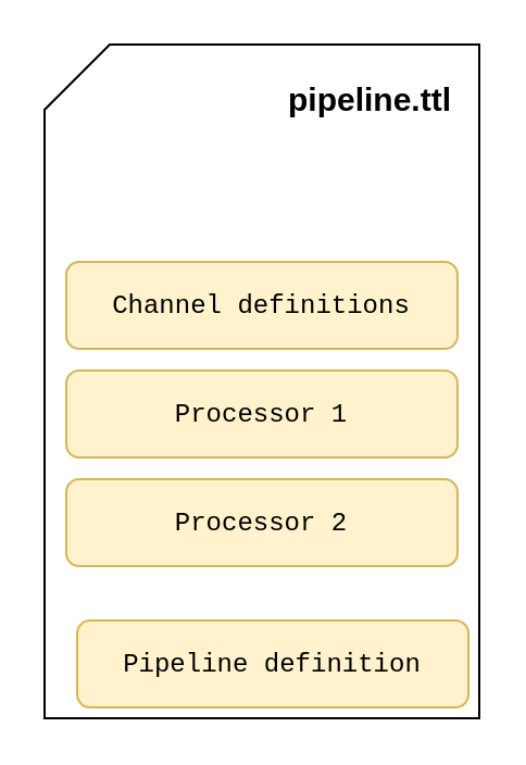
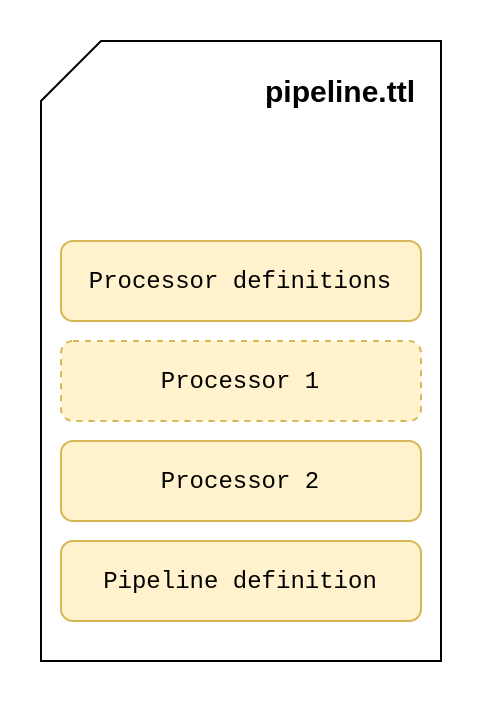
  <mxCell id="0" />
  <mxCell id="1" parent="0" />
  <mxCell id="2" value="" style="shape=card;whiteSpace=wrap;html=1;align=right;" vertex="1" parent="1"><mxGeometry x="20" y="20" width="200" height="310" as="geometry" /></mxCell>
  <mxCell id="3" value="&lt;b&gt;&lt;font style=&quot;font-size: 15px;&quot;&gt;pipeline.ttl&lt;/font&gt;&lt;/b&gt;" style="text;html=1;align=center;verticalAlign=middle;whiteSpace=wrap;rounded=0;" vertex="1" parent="1"><mxGeometry x="140" y="30" width="60" height="30" as="geometry" /></mxCell>
- <mxCell id="4" value="&lt;font face=&quot;Courier New&quot;&gt;Pipeline definition&lt;/font&gt;" style="rounded=1;whiteSpace=wrap;html=1;fillColor=#fff2cc;strokeColor=#d6b656;" vertex="1" parent="1"><mxGeometry x="35" y="285" width="180" height="40" as="geometry" /></mxCell>
- <mxCell id="5" value="&lt;font face=&quot;Courier New&quot;&gt;Channel definitions&lt;/font&gt;" style="rounded=1;whiteSpace=wrap;html=1;fillColor=#fff2cc;strokeColor=#d6b656;" vertex="1" parent="1"><mxGeometry x="30" y="120" width="180" height="40" as="geometry" /></mxCell>
- <mxCell id="6" value="&lt;font face=&quot;Courier New&quot;&gt;Processor 1&lt;/font&gt;" style="rounded=1;whiteSpace=wrap;html=1;fillColor=#fff2cc;strokeColor=#d6b656;" vertex="1" parent="1"><mxGeometry x="30" y="170" width="180" height="40" as="geometry" /></mxCell>
+ <mxCell id="4" value="&lt;font face=&quot;Courier New&quot;&gt;Pipeline definition&lt;/font&gt;" style="rounded=1;whiteSpace=wrap;html=1;fillColor=#fff2cc;strokeColor=#d6b656;" vertex="1" parent="1"><mxGeometry x="30" y="270" width="180" height="40" as="geometry" /></mxCell>
+ <mxCell id="5" value="&lt;font face=&quot;Courier New&quot;&gt;Processor definitions&lt;/font&gt;" style="rounded=1;whiteSpace=wrap;html=1;fillColor=#fff2cc;strokeColor=#d6b656;" vertex="1" parent="1"><mxGeometry x="30" y="120" width="180" height="40" as="geometry" /></mxCell>
+ <mxCell id="6" value="&lt;font face=&quot;Courier New&quot;&gt;Processor 1&lt;/font&gt;" style="rounded=1;whiteSpace=wrap;html=1;fillColor=#fff2cc;strokeColor=#d6b656;dashed=1;" vertex="1" parent="1"><mxGeometry x="30" y="170" width="180" height="40" as="geometry" /></mxCell>
  <mxCell id="7" value="&lt;font face=&quot;Courier New&quot;&gt;Processor 2&lt;/font&gt;" style="rounded=1;whiteSpace=wrap;html=1;fillColor=#fff2cc;strokeColor=#d6b656;" vertex="1" parent="1"><mxGeometry x="30" y="220" width="180" height="40" as="geometry" /></mxCell>
